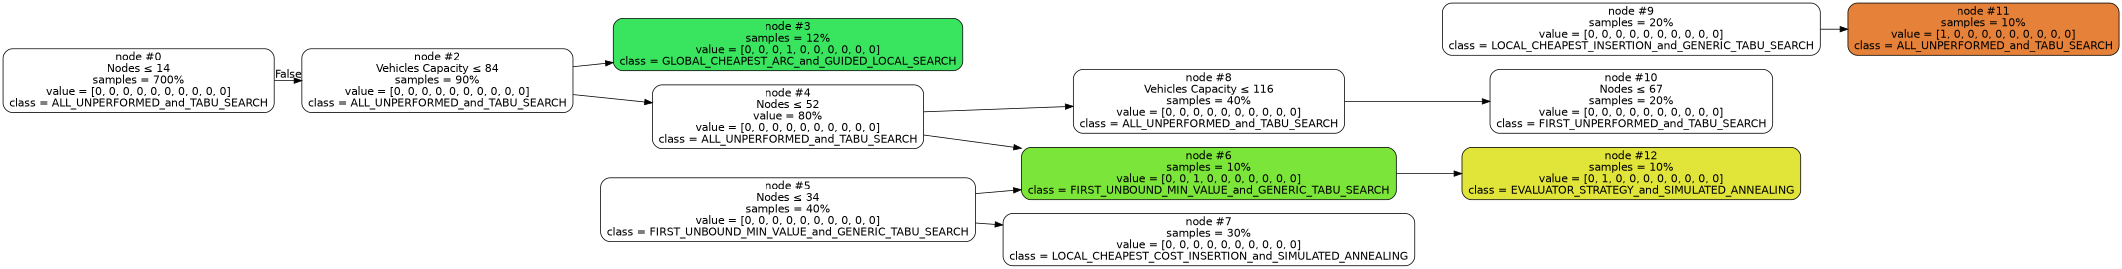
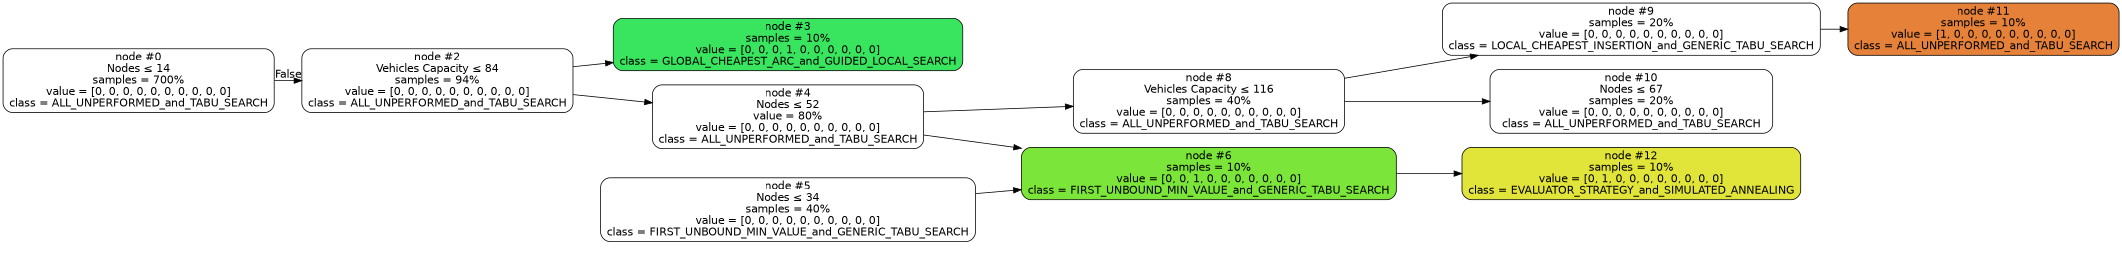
  digraph {
    rankdir=LR
    node [color=black fillcolor="#ffffff" fontname=helvetica shape=box style="filled, rounded"]
    edge [fontname=helvetica]
    n1 [label=<node &#35;0<br/>Nodes &le; 14<br/>samples = 700%<br/>value = [0, 0, 0, 0, 0, 0, 0, 0, 0, 0]<br/>class = ALL_UNPERFORMED_and_TABU_SEARCH>]
-   n2 [label=<node &#35;2<br/>Vehicles Capacity &le; 84<br/>samples = 90%<br/>value = [0, 0, 0, 0, 0, 0, 0, 0, 0, 0]<br/>class = ALL_UNPERFORMED_and_TABU_SEARCH>]
-   n3 [fillcolor="#39e55e" label=<node &#35;3<br/>samples = 12%<br/>value = [0, 0, 0, 1, 0, 0, 0, 0, 0, 0]<br/>class = GLOBAL_CHEAPEST_ARC_and_GUIDED_LOCAL_SEARCH>]
+   n2 [label=<node &#35;2<br/>Vehicles Capacity &le; 84<br/>samples = 94%<br/>value = [0, 0, 0, 0, 0, 0, 0, 0, 0, 0]<br/>class = ALL_UNPERFORMED_and_TABU_SEARCH>]
+   n3 [fillcolor="#39e55e" label=<node &#35;3<br/>samples = 10%<br/>value = [0, 0, 0, 1, 0, 0, 0, 0, 0, 0]<br/>class = GLOBAL_CHEAPEST_ARC_and_GUIDED_LOCAL_SEARCH>]
    n4 [label=<node &#35;4<br/>Nodes &le; 52<br/>value = 80%<br/>value = [0, 0, 0, 0, 0, 0, 0, 0, 0, 0]<br/>class = ALL_UNPERFORMED_and_TABU_SEARCH>]
    n5 [label=<node &#35;8<br/>Vehicles Capacity &le; 116<br/>samples = 40%<br/>value = [0, 0, 0, 0, 0, 0, 0, 0, 0, 0]<br/>class = ALL_UNPERFORMED_and_TABU_SEARCH>]
    n6 [fillcolor="#7be539" label=<node &#35;6<br/>samples = 10%<br/>value = [0, 0, 1, 0, 0, 0, 0, 0, 0, 0]<br/>class = FIRST_UNBOUND_MIN_VALUE_and_GENERIC_TABU_SEARCH>]
    n7 [label=<node &#35;5<br/>Nodes &le; 34<br/>samples = 40%<br/>value = [0, 0, 0, 0, 0, 0, 0, 0, 0, 0]<br/>class = FIRST_UNBOUND_MIN_VALUE_and_GENERIC_TABU_SEARCH>]
-   n8 [label=<node &#35;7<br/>samples = 30%<br/>value = [0, 0, 0, 0, 0, 0, 0, 0, 0, 0]<br/>class = LOCAL_CHEAPEST_COST_INSERTION_and_SIMULATED_ANNEALING>]
    n9 [label=<node &#35;9<br/>samples = 20%<br/>value = [0, 0, 0, 0, 0, 0, 0, 0, 0, 0]<br/>class = LOCAL_CHEAPEST_INSERTION_and_GENERIC_TABU_SEARCH>]
-   n10 [label=<node &#35;10<br/>Nodes &le; 67<br/>samples = 20%<br/>value = [0, 0, 0, 0, 0, 0, 0, 0, 0, 0]<br/>class = FIRST_UNPERFORMED_and_TABU_SEARCH>]
+   n10 [label=<node &#35;10<br/>Nodes &le; 67<br/>samples = 20%<br/>value = [0, 0, 0, 0, 0, 0, 0, 0, 0, 0]<br/>class = ALL_UNPERFORMED_and_TABU_SEARCH>]
    n11 [fillcolor="#e2e539" label=<node &#35;12<br/>samples = 10%<br/>value = [0, 1, 0, 0, 0, 0, 0, 0, 0, 0]<br/>class = EVALUATOR_STRATEGY_and_SIMULATED_ANNEALING>]
    n12 [fillcolor="#e58139" label=<node &#35;11<br/>samples = 10%<br/>value = [1, 0, 0, 0, 0, 0, 0, 0, 0, 0]<br/>class = ALL_UNPERFORMED_and_TABU_SEARCH>]
    n1 -> n2 [headlabel=False labelangle=-45 labeldistance=2.5]
    n2 -> n3
    n2 -> n4
    n4 -> n5
    n4 -> n6
+   n5 -> n9
    n5 -> n10
    n6 -> n11
    n7 -> n6
-   n7 -> n8
    n9 -> n12
  }
